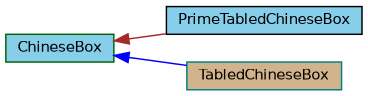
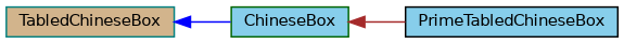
  digraph {
    rankdir=LR
    node [fillcolor=skyblue fontname=Helvetica fontsize=10 shape=record style=filled]
    edge [dir=back fontname=Helvetica fontsize=10 labelfontname=Helvetica labelfontsize=10 style=solid]
    n1 [color=black fontcolor=black height=0.2 label=PrimeTabledChineseBox width=0.4]
    n2 [color=teal fillcolor=tan height=0.2 label=TabledChineseBox width=0.4]
    n3 [color=darkgreen height=0.2 label=ChineseBox width=0.4]
    n3 -> n1 [color=brown]
-   n3 -> n2 [color=blue]
+   n2 -> n3 [color=blue]
  }
